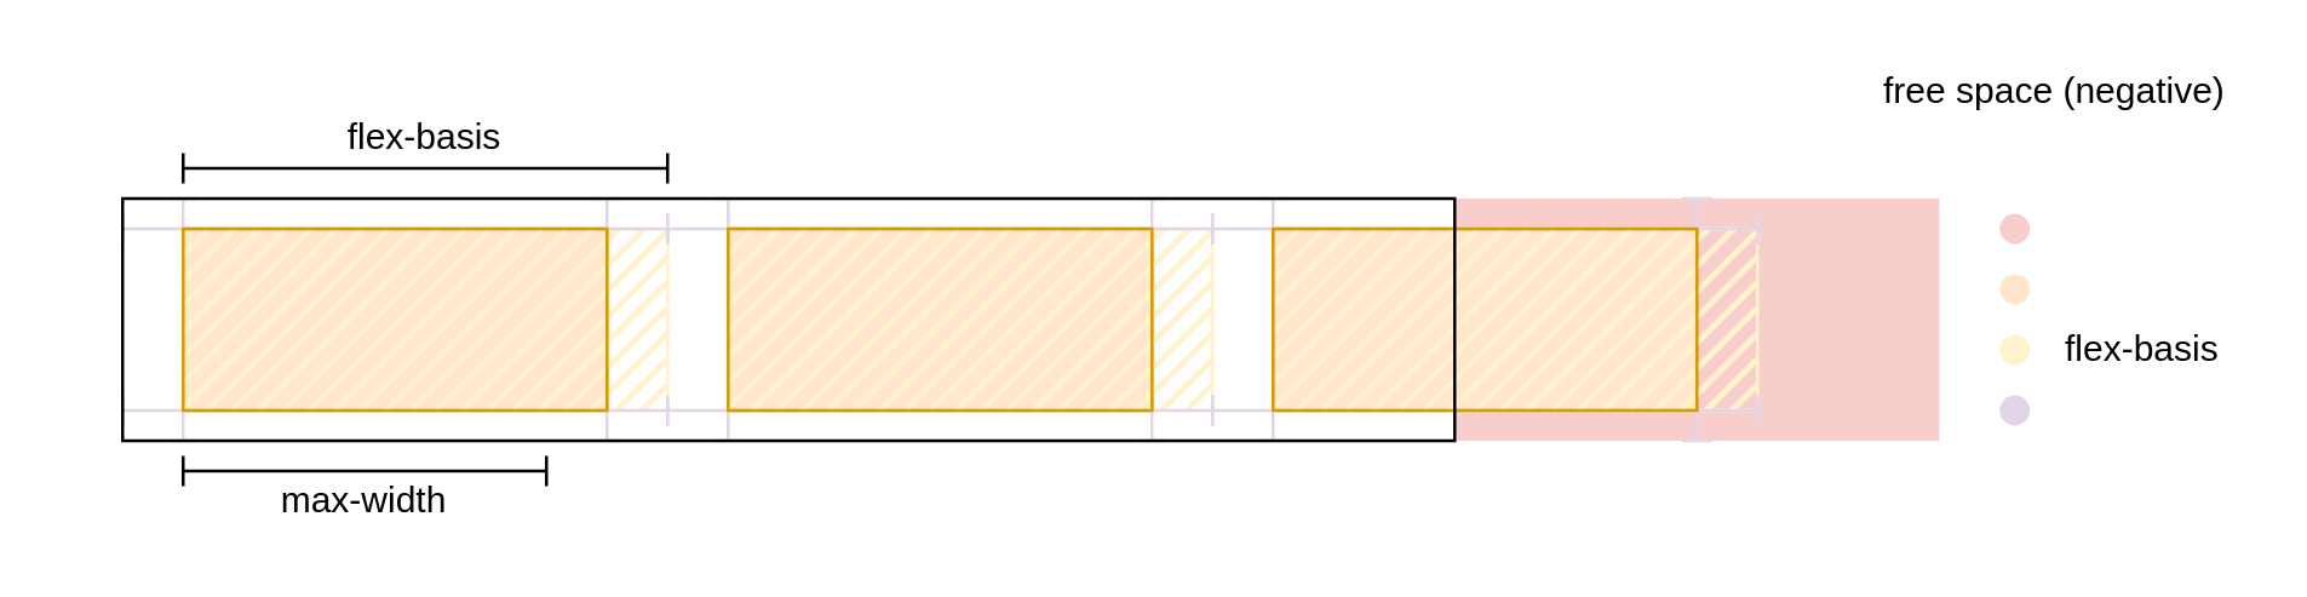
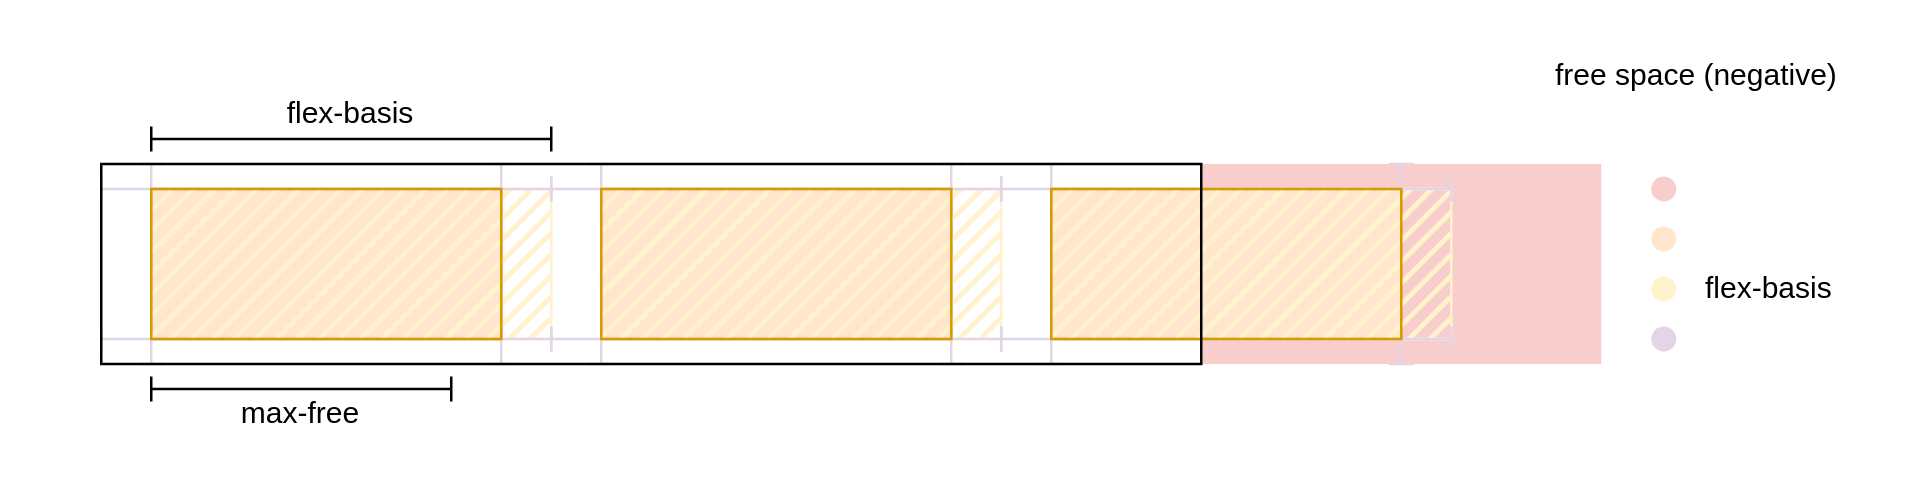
  <mxCell id="0" />
  <mxCell id="1" parent="0" />
  <mxCell id="2" value="" style="rounded=0;whiteSpace=wrap;html=1;fillColor=#ffe6cc;strokeColor=#d79b00;" vertex="1" parent="1"><mxGeometry x="60" y="75" width="140" height="60" as="geometry" /></mxCell>
  <mxCell id="3" value="" style="verticalLabelPosition=bottom;verticalAlign=top;html=1;shape=mxgraph.basic.patternFillRect;fillStyle=diag;step=6;fillStrokeWidth=2;fillStrokeColor=#FFF2CC;strokeColor=#FFF2CC;fillColor=none;" vertex="1" parent="1"><mxGeometry x="60" y="75" width="160" height="60" as="geometry" /></mxCell>
  <mxCell id="4" value="" style="rounded=0;whiteSpace=wrap;html=1;fillColor=#f8cecc;strokeColor=none;" parent="1" vertex="1"><mxGeometry x="480" y="65" width="160" height="80" as="geometry" /></mxCell>
  <mxCell id="5" value="" style="shape=crossbar;whiteSpace=wrap;html=1;rounded=1;strokeColor=#E1D5E7;fillColor=none;" vertex="1" parent="1"><mxGeometry x="40" y="130" width="180" height="10" as="geometry" /></mxCell>
  <mxCell id="6" value="" style="shape=crossbar;whiteSpace=wrap;html=1;rounded=1;strokeColor=#E1D5E7;fillColor=none;" vertex="1" parent="1"><mxGeometry x="40" y="70" width="180" height="10" as="geometry" /></mxCell>
  <mxCell id="7" value="" style="shape=crossbar;whiteSpace=wrap;html=1;rounded=1;strokeColor=#E1D5E7;fillColor=none;rotation=90;" vertex="1" parent="1"><mxGeometry x="20" y="100" width="80" height="10" as="geometry" /></mxCell>
  <mxCell id="8" value="" style="shape=crossbar;whiteSpace=wrap;html=1;rounded=1;strokeColor=#E1D5E7;fillColor=none;rotation=90;" vertex="1" parent="1"><mxGeometry x="160" y="100" width="80" height="10" as="geometry" /></mxCell>
  <mxCell id="9" value="" style="ellipse;whiteSpace=wrap;html=1;fillColor=#ffe6cc;strokeColor=none;" vertex="1" parent="1"><mxGeometry x="660" y="90" width="10" height="10" as="geometry" /></mxCell>
  <mxCell id="10" value="" style="ellipse;whiteSpace=wrap;html=1;fillColor=#f8cecc;strokeColor=none;" vertex="1" parent="1"><mxGeometry x="660" y="70" width="10" height="10" as="geometry" /></mxCell>
  <mxCell id="11" value="free space (negative)" style="text;html=1;strokeColor=none;fillColor=none;align=left;verticalAlign=middle;whiteSpace=wrap;rounded=0;" vertex="1" parent="1"><mxGeometry x="620" y="20" width="120" height="20" as="geometry" /></mxCell>
  <mxCell id="12" value="" style="ellipse;whiteSpace=wrap;html=1;fillColor=#e1d5e7;strokeColor=none;" vertex="1" parent="1"><mxGeometry x="660" y="130" width="10" height="10" as="geometry" /></mxCell>
  <mxCell id="13" value="" style="ellipse;whiteSpace=wrap;html=1;fillColor=#fff2cc;strokeColor=none;" vertex="1" parent="1"><mxGeometry x="660" y="110" width="10" height="10" as="geometry" /></mxCell>
  <mxCell id="14" value="flex-basis" style="text;html=1;strokeColor=none;fillColor=none;align=left;verticalAlign=middle;whiteSpace=wrap;rounded=0;" vertex="1" parent="1"><mxGeometry x="680" y="105" width="60" height="20" as="geometry" /></mxCell>
- <mxCell id="15" value="max-width" style="text;html=1;strokeColor=none;fillColor=none;align=center;verticalAlign=middle;whiteSpace=wrap;rounded=0;" vertex="1" parent="1"><mxGeometry x="90" y="155" width="60" height="20" as="geometry" /></mxCell>
+ <mxCell id="15" value="max-free" style="text;html=1;strokeColor=none;fillColor=none;align=center;verticalAlign=middle;whiteSpace=wrap;rounded=0;" vertex="1" parent="1"><mxGeometry x="90" y="155" width="60" height="20" as="geometry" /></mxCell>
  <mxCell id="16" value="flex-basis" style="text;html=1;strokeColor=none;fillColor=none;align=center;verticalAlign=middle;whiteSpace=wrap;rounded=0;" vertex="1" parent="1"><mxGeometry x="110" y="35" width="60" height="20" as="geometry" /></mxCell>
  <mxCell id="17" value="" style="shape=crossbar;whiteSpace=wrap;html=1;rounded=1;" vertex="1" parent="1"><mxGeometry x="60" y="150" width="120" height="10" as="geometry" /></mxCell>
  <mxCell id="18" value="" style="shape=crossbar;whiteSpace=wrap;html=1;rounded=1;" vertex="1" parent="1"><mxGeometry x="60" y="50" width="160" height="10" as="geometry" /></mxCell>
  <mxCell id="19" value="" style="rounded=0;whiteSpace=wrap;html=1;strokeWidth=1;strokeColor=#d79b00;fillColor=none;" vertex="1" parent="1"><mxGeometry x="60" y="75" width="140" height="60" as="geometry" /></mxCell>
  <mxCell id="20" value="" style="rounded=0;whiteSpace=wrap;html=1;fillColor=#ffe6cc;strokeColor=#d79b00;" vertex="1" parent="1"><mxGeometry x="240" y="75" width="140" height="60" as="geometry" /></mxCell>
  <mxCell id="21" value="" style="verticalLabelPosition=bottom;verticalAlign=top;html=1;shape=mxgraph.basic.patternFillRect;fillStyle=diag;step=6;fillStrokeWidth=2;fillStrokeColor=#FFF2CC;strokeColor=#FFF2CC;fillColor=none;" vertex="1" parent="1"><mxGeometry x="240" y="75" width="160" height="60" as="geometry" /></mxCell>
  <mxCell id="22" value="" style="shape=crossbar;whiteSpace=wrap;html=1;rounded=1;strokeColor=#E1D5E7;fillColor=none;" vertex="1" parent="1"><mxGeometry x="220" y="130" width="180" height="10" as="geometry" /></mxCell>
  <mxCell id="23" value="" style="shape=crossbar;whiteSpace=wrap;html=1;rounded=1;strokeColor=#E1D5E7;fillColor=none;" vertex="1" parent="1"><mxGeometry x="220" y="70" width="180" height="10" as="geometry" /></mxCell>
  <mxCell id="24" value="" style="shape=crossbar;whiteSpace=wrap;html=1;rounded=1;strokeColor=#E1D5E7;fillColor=none;rotation=90;" vertex="1" parent="1"><mxGeometry x="200" y="100" width="80" height="10" as="geometry" /></mxCell>
  <mxCell id="25" value="" style="shape=crossbar;whiteSpace=wrap;html=1;rounded=1;strokeColor=#E1D5E7;fillColor=none;rotation=90;" vertex="1" parent="1"><mxGeometry x="340" y="100" width="80" height="10" as="geometry" /></mxCell>
  <mxCell id="26" value="" style="rounded=0;whiteSpace=wrap;html=1;strokeWidth=1;strokeColor=#d79b00;fillColor=none;" vertex="1" parent="1"><mxGeometry x="240" y="75" width="140" height="60" as="geometry" /></mxCell>
  <mxCell id="27" value="" style="rounded=0;whiteSpace=wrap;html=1;fillColor=#ffe6cc;strokeColor=#d79b00;" vertex="1" parent="1"><mxGeometry x="420" y="75" width="140" height="60" as="geometry" /></mxCell>
  <mxCell id="28" value="" style="verticalLabelPosition=bottom;verticalAlign=top;html=1;shape=mxgraph.basic.patternFillRect;fillStyle=diag;step=6;fillStrokeWidth=2;fillStrokeColor=#FFF2CC;strokeColor=#FFF2CC;fillColor=none;" vertex="1" parent="1"><mxGeometry x="420" y="75" width="160" height="60" as="geometry" /></mxCell>
  <mxCell id="29" value="" style="shape=crossbar;whiteSpace=wrap;html=1;rounded=1;strokeColor=#E1D5E7;fillColor=none;" vertex="1" parent="1"><mxGeometry x="400" y="130" width="180" height="10" as="geometry" /></mxCell>
  <mxCell id="30" value="" style="shape=crossbar;whiteSpace=wrap;html=1;rounded=1;strokeColor=#E1D5E7;fillColor=none;" vertex="1" parent="1"><mxGeometry x="400" y="70" width="180" height="10" as="geometry" /></mxCell>
  <mxCell id="31" value="" style="shape=crossbar;whiteSpace=wrap;html=1;rounded=1;strokeColor=#E1D5E7;fillColor=none;rotation=90;" vertex="1" parent="1"><mxGeometry x="380" y="100" width="80" height="10" as="geometry" /></mxCell>
  <mxCell id="32" value="" style="shape=crossbar;whiteSpace=wrap;html=1;rounded=1;strokeColor=#E1D5E7;fillColor=none;rotation=90;" vertex="1" parent="1"><mxGeometry x="520" y="100" width="80" height="10" as="geometry" /></mxCell>
  <mxCell id="33" value="" style="rounded=0;whiteSpace=wrap;html=1;strokeWidth=1;strokeColor=#d79b00;fillColor=none;" vertex="1" parent="1"><mxGeometry x="420" y="75" width="140" height="60" as="geometry" /></mxCell>
  <mxCell id="34" value="" style="rounded=0;whiteSpace=wrap;html=1;fontColor=#ffffff;fillColor=none;" parent="1" vertex="1"><mxGeometry x="40" y="65" width="440" height="80" as="geometry" /></mxCell>
